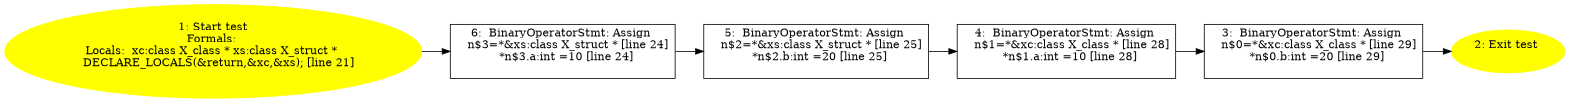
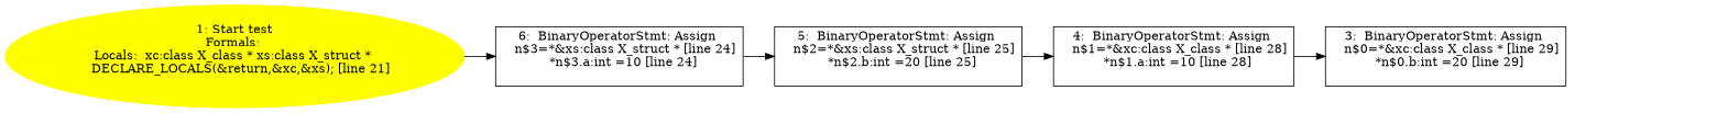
  digraph {
    rankdir=LR
    node [shape=box]
    n1 [label="6:  BinaryOperatorStmt: Assign \n   n$3=*&xs:class X_struct * [line 24]\n  *n$3.a:int =10 [line 24]\n "]
    n2 [label="5:  BinaryOperatorStmt: Assign \n   n$2=*&xs:class X_struct * [line 25]\n  *n$2.b:int =20 [line 25]\n "]
    n3 [label="4:  BinaryOperatorStmt: Assign \n   n$1=*&xc:class X_class * [line 28]\n  *n$1.a:int =10 [line 28]\n "]
    n4 [label="3:  BinaryOperatorStmt: Assign \n   n$0=*&xc:class X_class * [line 29]\n  *n$0.b:int =20 [line 29]\n "]
-   n5 [color=yellow label="2: Exit test \n  " style=filled shape=""]
    n6 [color=yellow label="1: Start test\nFormals: \nLocals:  xc:class X_class * xs:class X_struct * \n   DECLARE_LOCALS(&return,&xc,&xs); [line 21]\n " style=filled shape=""]
    n1 -> n2
    n2 -> n3
    n3 -> n4
-   n4 -> n5
    n6 -> n1
  }
